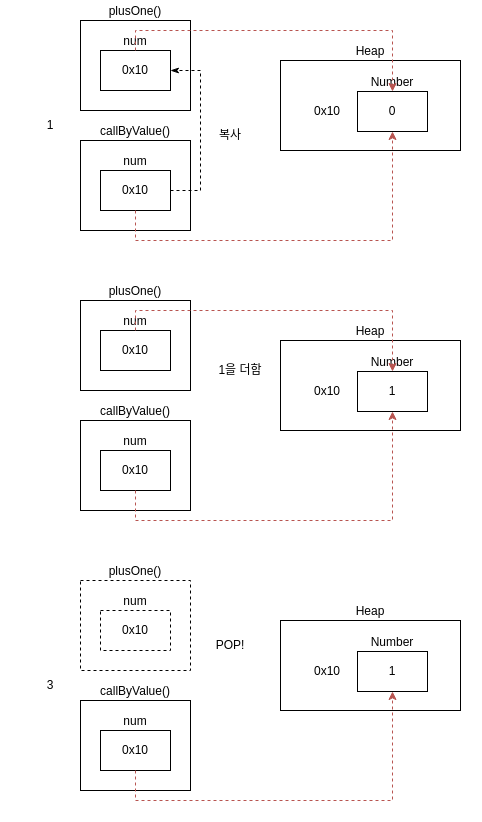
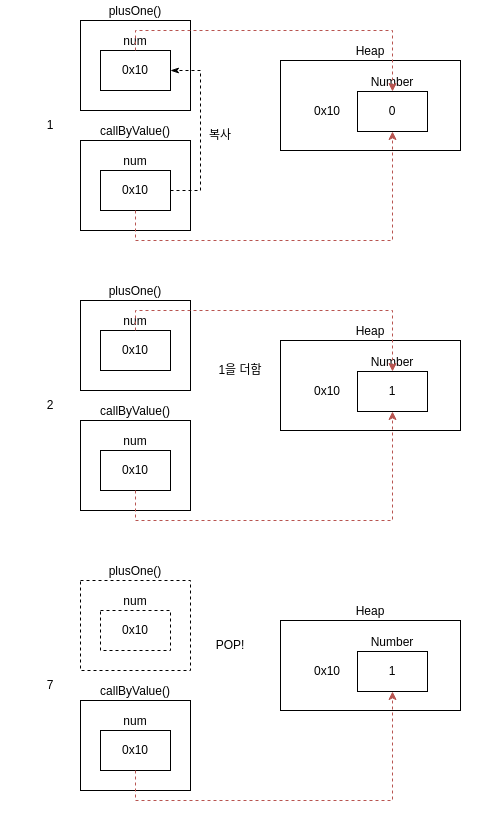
  <mxCell id="0" />
  <mxCell id="1" parent="0" />
  <mxCell id="2" value="Heap" style="rounded=0;whiteSpace=wrap;html=1;labelPosition=center;verticalLabelPosition=top;align=center;verticalAlign=bottom;" vertex="1" parent="1"><mxGeometry x="280" y="60" width="180" height="90" as="geometry" /></mxCell>
  <mxCell id="3" value="" style="group" vertex="1" connectable="0" parent="1"><mxGeometry x="297" y="91" width="130" height="40" as="geometry" /></mxCell>
  <mxCell id="4" value="Number" style="rounded=0;whiteSpace=wrap;html=1;labelPosition=center;verticalLabelPosition=top;align=center;verticalAlign=bottom;" vertex="1" parent="3"><mxGeometry x="60" width="70" height="40" as="geometry" /></mxCell>
  <mxCell id="5" value="0" style="text;html=1;strokeColor=none;fillColor=none;align=center;verticalAlign=middle;whiteSpace=wrap;rounded=0;" vertex="1" parent="3"><mxGeometry x="65" y="5" width="60" height="30" as="geometry" /></mxCell>
  <mxCell id="6" value="0x10" style="text;html=1;strokeColor=none;fillColor=none;align=center;verticalAlign=middle;whiteSpace=wrap;rounded=0;" vertex="1" parent="3"><mxGeometry y="5" width="60" height="30" as="geometry" /></mxCell>
  <mxCell id="7" value="Heap" style="rounded=0;whiteSpace=wrap;html=1;labelPosition=center;verticalLabelPosition=top;align=center;verticalAlign=bottom;" vertex="1" parent="1"><mxGeometry x="280" y="340" width="180" height="90" as="geometry" /></mxCell>
  <mxCell id="8" value="" style="group" vertex="1" connectable="0" parent="1"><mxGeometry x="297" y="371" width="130" height="40" as="geometry" /></mxCell>
  <mxCell id="9" value="Number" style="rounded=0;whiteSpace=wrap;html=1;labelPosition=center;verticalLabelPosition=top;align=center;verticalAlign=bottom;" vertex="1" parent="8"><mxGeometry x="60" width="70" height="40" as="geometry" /></mxCell>
  <mxCell id="10" value="1" style="text;html=1;strokeColor=none;fillColor=none;align=center;verticalAlign=middle;whiteSpace=wrap;rounded=0;" vertex="1" parent="8"><mxGeometry x="65" y="5" width="60" height="30" as="geometry" /></mxCell>
  <mxCell id="11" value="0x10" style="text;html=1;strokeColor=none;fillColor=none;align=center;verticalAlign=middle;whiteSpace=wrap;rounded=0;" vertex="1" parent="8"><mxGeometry y="5" width="60" height="30" as="geometry" /></mxCell>
  <mxCell id="12" value="Heap" style="rounded=0;whiteSpace=wrap;html=1;labelPosition=center;verticalLabelPosition=top;align=center;verticalAlign=bottom;" vertex="1" parent="1"><mxGeometry x="280" y="620" width="180" height="90" as="geometry" /></mxCell>
  <mxCell id="13" value="" style="group" vertex="1" connectable="0" parent="1"><mxGeometry x="297" y="651" width="130" height="40" as="geometry" /></mxCell>
  <mxCell id="14" value="Number" style="rounded=0;whiteSpace=wrap;html=1;labelPosition=center;verticalLabelPosition=top;align=center;verticalAlign=bottom;" vertex="1" parent="13"><mxGeometry x="60" width="70" height="40" as="geometry" /></mxCell>
  <mxCell id="15" value="1" style="text;html=1;strokeColor=none;fillColor=none;align=center;verticalAlign=middle;whiteSpace=wrap;rounded=0;" vertex="1" parent="13"><mxGeometry x="65" y="5" width="60" height="30" as="geometry" /></mxCell>
  <mxCell id="16" value="0x10" style="text;html=1;strokeColor=none;fillColor=none;align=center;verticalAlign=middle;whiteSpace=wrap;rounded=0;" vertex="1" parent="13"><mxGeometry y="5" width="60" height="30" as="geometry" /></mxCell>
  <mxCell id="17" value="plusOne()" style="rounded=0;whiteSpace=wrap;html=1;labelPosition=center;verticalLabelPosition=top;align=center;verticalAlign=bottom;" parent="1" vertex="1"><mxGeometry x="80" y="20" width="110" height="90" as="geometry" /></mxCell>
  <mxCell id="18" value="callByValue()" style="rounded=0;whiteSpace=wrap;html=1;labelPosition=center;verticalLabelPosition=top;align=center;verticalAlign=bottom;" parent="1" vertex="1"><mxGeometry x="80" y="140" width="110" height="90" as="geometry" /></mxCell>
  <mxCell id="19" value="1" style="text;html=1;strokeColor=none;fillColor=none;align=center;verticalAlign=middle;whiteSpace=wrap;rounded=0;" parent="1" vertex="1"><mxGeometry x="20" y="110" width="60" height="30" as="geometry" /></mxCell>
  <mxCell id="20" value="" style="group" parent="1" vertex="1" connectable="0"><mxGeometry x="100" y="50" width="70" height="40" as="geometry" /></mxCell>
  <mxCell id="21" value="num" style="rounded=0;whiteSpace=wrap;html=1;labelPosition=center;verticalLabelPosition=top;align=center;verticalAlign=bottom;" parent="20" vertex="1"><mxGeometry width="70" height="40" as="geometry" /></mxCell>
  <mxCell id="22" value="0x10" style="text;html=1;strokeColor=none;fillColor=none;align=center;verticalAlign=middle;whiteSpace=wrap;rounded=0;" parent="20" vertex="1"><mxGeometry x="5" y="5" width="60" height="30" as="geometry" /></mxCell>
  <mxCell id="23" value="" style="group" parent="1" vertex="1" connectable="0"><mxGeometry x="100" y="170" width="70" height="40" as="geometry" /></mxCell>
  <mxCell id="24" value="num" style="rounded=0;whiteSpace=wrap;html=1;labelPosition=center;verticalLabelPosition=top;align=center;verticalAlign=bottom;" parent="23" vertex="1"><mxGeometry width="70" height="40" as="geometry" /></mxCell>
  <mxCell id="25" value="0x10" style="text;html=1;strokeColor=none;fillColor=none;align=center;verticalAlign=middle;whiteSpace=wrap;rounded=0;" parent="23" vertex="1"><mxGeometry x="5" y="5" width="60" height="30" as="geometry" /></mxCell>
  <mxCell id="26" style="edgeStyle=orthogonalEdgeStyle;rounded=0;orthogonalLoop=1;jettySize=auto;html=1;exitX=1;exitY=0.5;exitDx=0;exitDy=0;dashed=1;entryX=1;entryY=0.5;entryDx=0;entryDy=0;endArrow=classicThin;endFill=1;" parent="1" source="24" target="21" edge="1"><mxGeometry relative="1" as="geometry"><Array as="points"><mxPoint x="200" y="190" /><mxPoint x="200" y="70" /></Array></mxGeometry></mxCell>
- <mxCell id="27" value="복사" style="text;html=1;strokeColor=none;fillColor=none;align=center;verticalAlign=middle;whiteSpace=wrap;rounded=0;" parent="1" vertex="1"><mxGeometry x="200" y="120" width="60" height="30" as="geometry" /></mxCell>
+ <mxCell id="27" value="복사" style="text;html=1;strokeColor=none;fillColor=none;align=center;verticalAlign=middle;whiteSpace=wrap;rounded=0;" parent="1" vertex="1"><mxGeometry x="190" y="120" width="60" height="30" as="geometry" /></mxCell>
  <mxCell id="28" value="plusOne()" style="rounded=0;whiteSpace=wrap;html=1;labelPosition=center;verticalLabelPosition=top;align=center;verticalAlign=bottom;" parent="1" vertex="1"><mxGeometry x="80" y="300" width="110" height="90" as="geometry" /></mxCell>
  <mxCell id="29" value="callByValue()" style="rounded=0;whiteSpace=wrap;html=1;labelPosition=center;verticalLabelPosition=top;align=center;verticalAlign=bottom;" parent="1" vertex="1"><mxGeometry x="80" y="420" width="110" height="90" as="geometry" /></mxCell>
  <mxCell id="30" value="" style="group" parent="1" vertex="1" connectable="0"><mxGeometry x="100" y="330" width="70" height="40" as="geometry" /></mxCell>
  <mxCell id="31" value="num" style="rounded=0;whiteSpace=wrap;html=1;labelPosition=center;verticalLabelPosition=top;align=center;verticalAlign=bottom;" parent="30" vertex="1"><mxGeometry width="70" height="40" as="geometry" /></mxCell>
  <mxCell id="32" value="0x10" style="text;html=1;strokeColor=none;fillColor=none;align=center;verticalAlign=middle;whiteSpace=wrap;rounded=0;" parent="30" vertex="1"><mxGeometry x="5" y="5" width="60" height="30" as="geometry" /></mxCell>
  <mxCell id="33" value="" style="group" parent="1" vertex="1" connectable="0"><mxGeometry x="100" y="450" width="70" height="40" as="geometry" /></mxCell>
  <mxCell id="34" value="num" style="rounded=0;whiteSpace=wrap;html=1;labelPosition=center;verticalLabelPosition=top;align=center;verticalAlign=bottom;" parent="33" vertex="1"><mxGeometry width="70" height="40" as="geometry" /></mxCell>
  <mxCell id="35" value="0x10" style="text;html=1;strokeColor=none;fillColor=none;align=center;verticalAlign=middle;whiteSpace=wrap;rounded=0;" parent="33" vertex="1"><mxGeometry x="5" y="5" width="60" height="30" as="geometry" /></mxCell>
  <mxCell id="36" value="1을 더함" style="text;html=1;strokeColor=none;fillColor=none;align=center;verticalAlign=middle;whiteSpace=wrap;rounded=0;" parent="1" vertex="1"><mxGeometry x="210" y="355" width="60" height="30" as="geometry" /></mxCell>
+ <mxCell id="37" value="2" style="text;html=1;strokeColor=none;fillColor=none;align=center;verticalAlign=middle;whiteSpace=wrap;rounded=0;" parent="1" vertex="1"><mxGeometry x="20" y="390" width="60" height="30" as="geometry" /></mxCell>
  <mxCell id="38" value="plusOne()" style="rounded=0;whiteSpace=wrap;html=1;labelPosition=center;verticalLabelPosition=top;align=center;verticalAlign=bottom;dashed=1;" parent="1" vertex="1"><mxGeometry x="80" y="580" width="110" height="90" as="geometry" /></mxCell>
  <mxCell id="39" value="callByValue()" style="rounded=0;whiteSpace=wrap;html=1;labelPosition=center;verticalLabelPosition=top;align=center;verticalAlign=bottom;" parent="1" vertex="1"><mxGeometry x="80" y="700" width="110" height="90" as="geometry" /></mxCell>
  <mxCell id="40" value="" style="group;dashed=1;" parent="1" vertex="1" connectable="0"><mxGeometry x="100" y="610" width="70" height="40" as="geometry" /></mxCell>
  <mxCell id="41" value="num" style="rounded=0;whiteSpace=wrap;html=1;labelPosition=center;verticalLabelPosition=top;align=center;verticalAlign=bottom;dashed=1;" parent="40" vertex="1"><mxGeometry width="70" height="40" as="geometry" /></mxCell>
  <mxCell id="42" value="0x10" style="text;html=1;strokeColor=none;fillColor=none;align=center;verticalAlign=middle;whiteSpace=wrap;rounded=0;dashed=1;" parent="40" vertex="1"><mxGeometry x="5" y="5" width="60" height="30" as="geometry" /></mxCell>
  <mxCell id="43" value="" style="group" parent="1" vertex="1" connectable="0"><mxGeometry x="100" y="730" width="70" height="40" as="geometry" /></mxCell>
  <mxCell id="44" value="num" style="rounded=0;whiteSpace=wrap;html=1;labelPosition=center;verticalLabelPosition=top;align=center;verticalAlign=bottom;" parent="43" vertex="1"><mxGeometry width="70" height="40" as="geometry" /></mxCell>
  <mxCell id="45" value="0x10" style="text;html=1;strokeColor=none;fillColor=none;align=center;verticalAlign=middle;whiteSpace=wrap;rounded=0;" parent="43" vertex="1"><mxGeometry x="5" y="5" width="60" height="30" as="geometry" /></mxCell>
  <mxCell id="46" value="POP!" style="text;html=1;strokeColor=none;fillColor=none;align=center;verticalAlign=middle;whiteSpace=wrap;rounded=0;" parent="1" vertex="1"><mxGeometry x="200" y="630" width="60" height="30" as="geometry" /></mxCell>
- <mxCell id="47" value="3" style="text;html=1;strokeColor=none;fillColor=none;align=center;verticalAlign=middle;whiteSpace=wrap;rounded=0;" parent="1" vertex="1"><mxGeometry x="20" y="670" width="60" height="30" as="geometry" /></mxCell>
+ <mxCell id="47" value="7" style="text;html=1;strokeColor=none;fillColor=none;align=center;verticalAlign=middle;whiteSpace=wrap;rounded=0;" parent="1" vertex="1"><mxGeometry x="20" y="670" width="60" height="30" as="geometry" /></mxCell>
  <mxCell id="48" style="edgeStyle=orthogonalEdgeStyle;rounded=0;orthogonalLoop=1;jettySize=auto;html=1;dashed=1;strokeColor=#B85450;fontColor=#B85450;exitX=0.5;exitY=0;exitDx=0;exitDy=0;" edge="1" parent="1" source="21" target="4"><mxGeometry relative="1" as="geometry"><mxPoint x="390" y="90" as="targetPoint" /><Array as="points"><mxPoint x="135" y="30" /><mxPoint x="392" y="30" /></Array></mxGeometry></mxCell>
  <mxCell id="49" style="edgeStyle=orthogonalEdgeStyle;rounded=0;orthogonalLoop=1;jettySize=auto;html=1;exitX=0.5;exitY=1;exitDx=0;exitDy=0;entryX=0.5;entryY=1;entryDx=0;entryDy=0;dashed=1;strokeColor=#B85450;fontColor=#B85450;" edge="1" parent="1" source="24" target="4"><mxGeometry relative="1" as="geometry"><Array as="points"><mxPoint x="135" y="240" /><mxPoint x="392" y="240" /></Array></mxGeometry></mxCell>
  <mxCell id="50" style="edgeStyle=orthogonalEdgeStyle;rounded=0;orthogonalLoop=1;jettySize=auto;html=1;exitX=0.5;exitY=1;exitDx=0;exitDy=0;entryX=0.5;entryY=1;entryDx=0;entryDy=0;dashed=1;strokeColor=#B85450;fontColor=#B85450;" edge="1" parent="1" source="44" target="14"><mxGeometry relative="1" as="geometry"><Array as="points"><mxPoint x="135" y="800" /><mxPoint x="392" y="800" /></Array></mxGeometry></mxCell>
  <mxCell id="51" style="edgeStyle=orthogonalEdgeStyle;rounded=0;orthogonalLoop=1;jettySize=auto;html=1;exitX=0.5;exitY=0;exitDx=0;exitDy=0;entryX=0.5;entryY=0;entryDx=0;entryDy=0;dashed=1;strokeColor=#B85450;fontColor=#B85450;" edge="1" parent="1" source="31" target="9"><mxGeometry relative="1" as="geometry" /></mxCell>
  <mxCell id="52" style="edgeStyle=orthogonalEdgeStyle;rounded=0;orthogonalLoop=1;jettySize=auto;html=1;exitX=0.5;exitY=1;exitDx=0;exitDy=0;dashed=1;strokeColor=#B85450;fontColor=#B85450;" edge="1" parent="1" source="34" target="9"><mxGeometry relative="1" as="geometry"><Array as="points"><mxPoint x="135" y="520" /><mxPoint x="392" y="520" /></Array></mxGeometry></mxCell>
